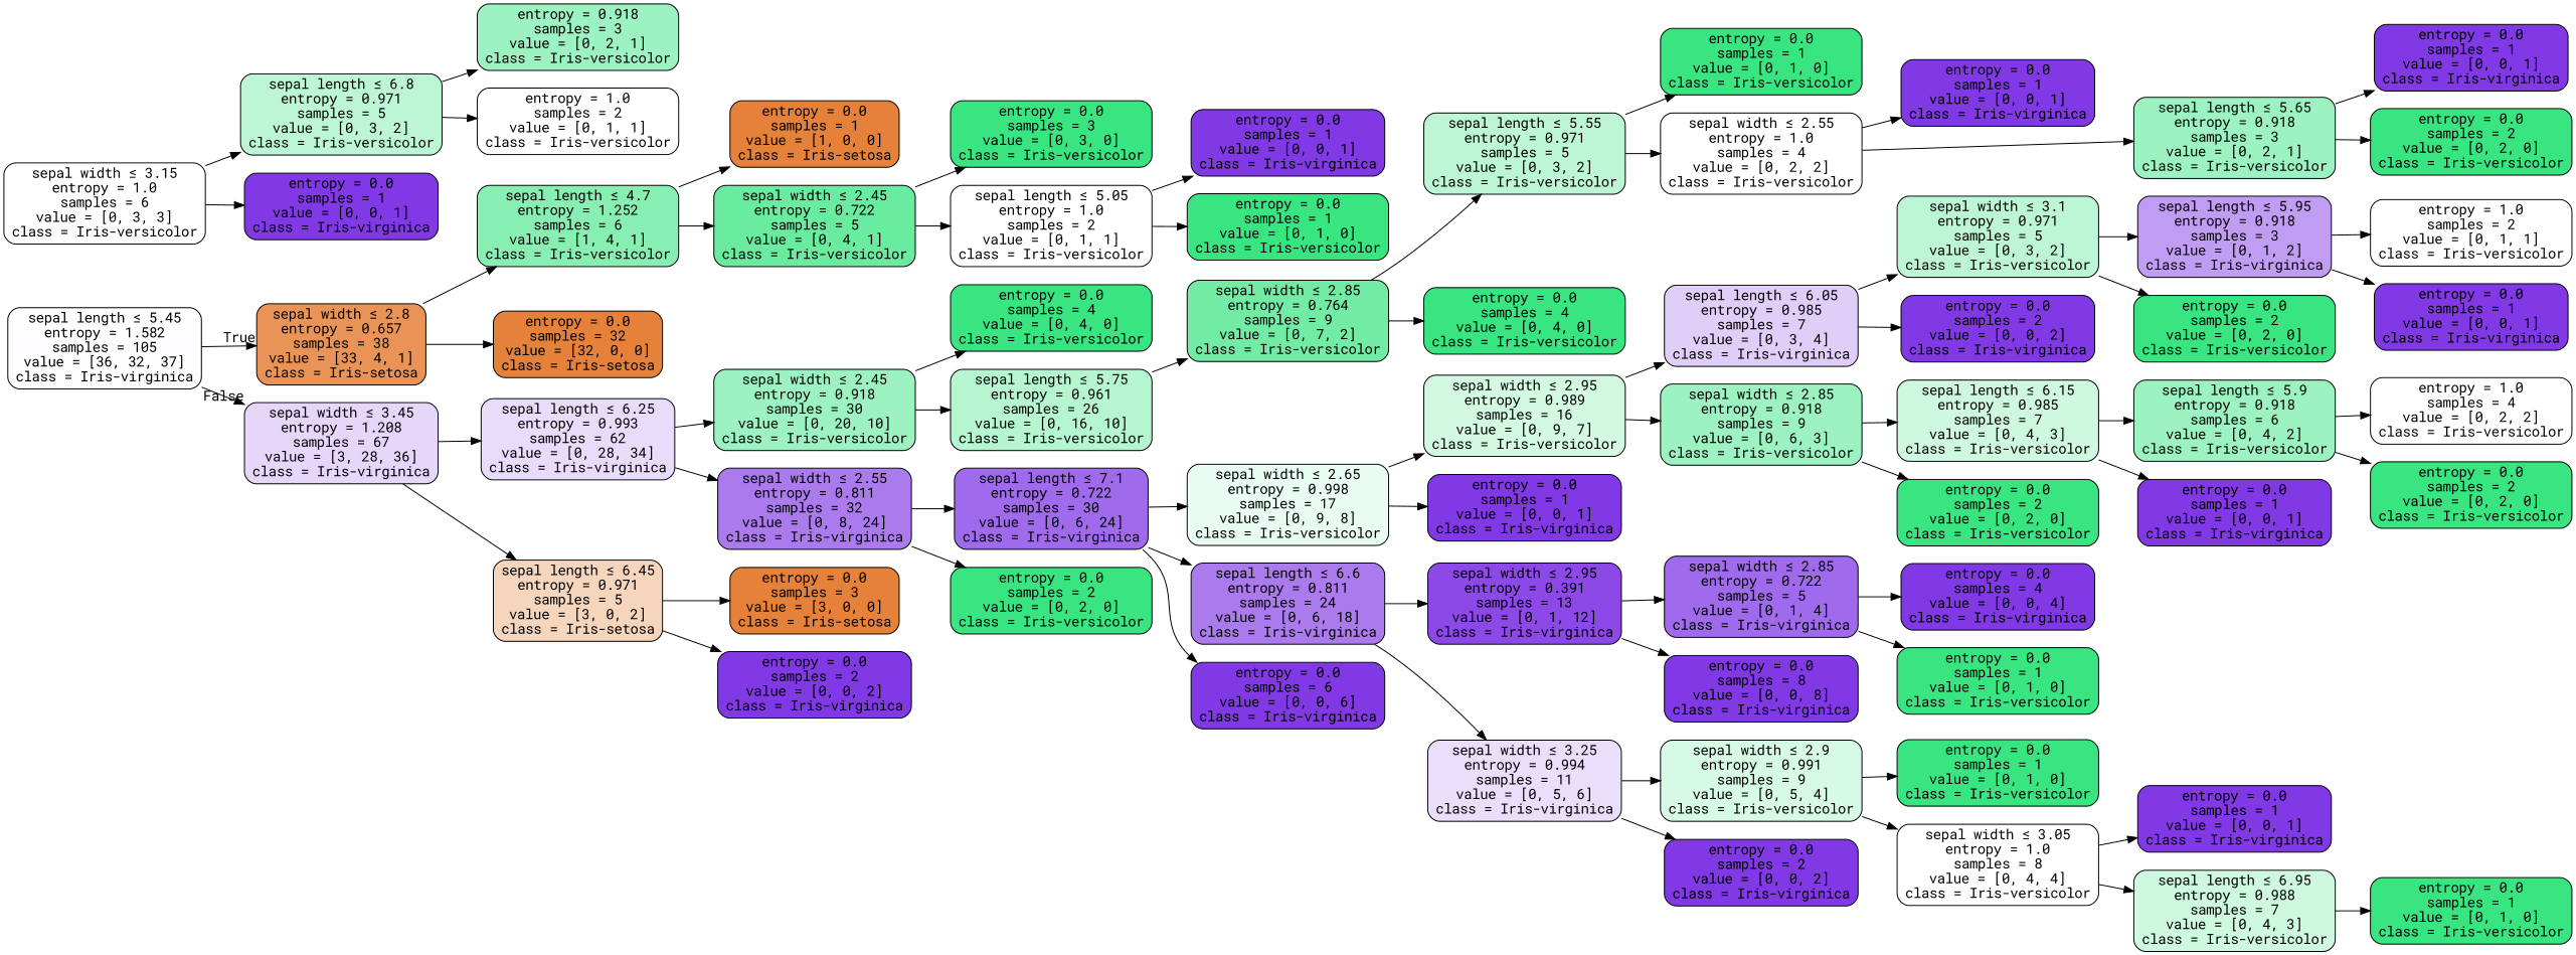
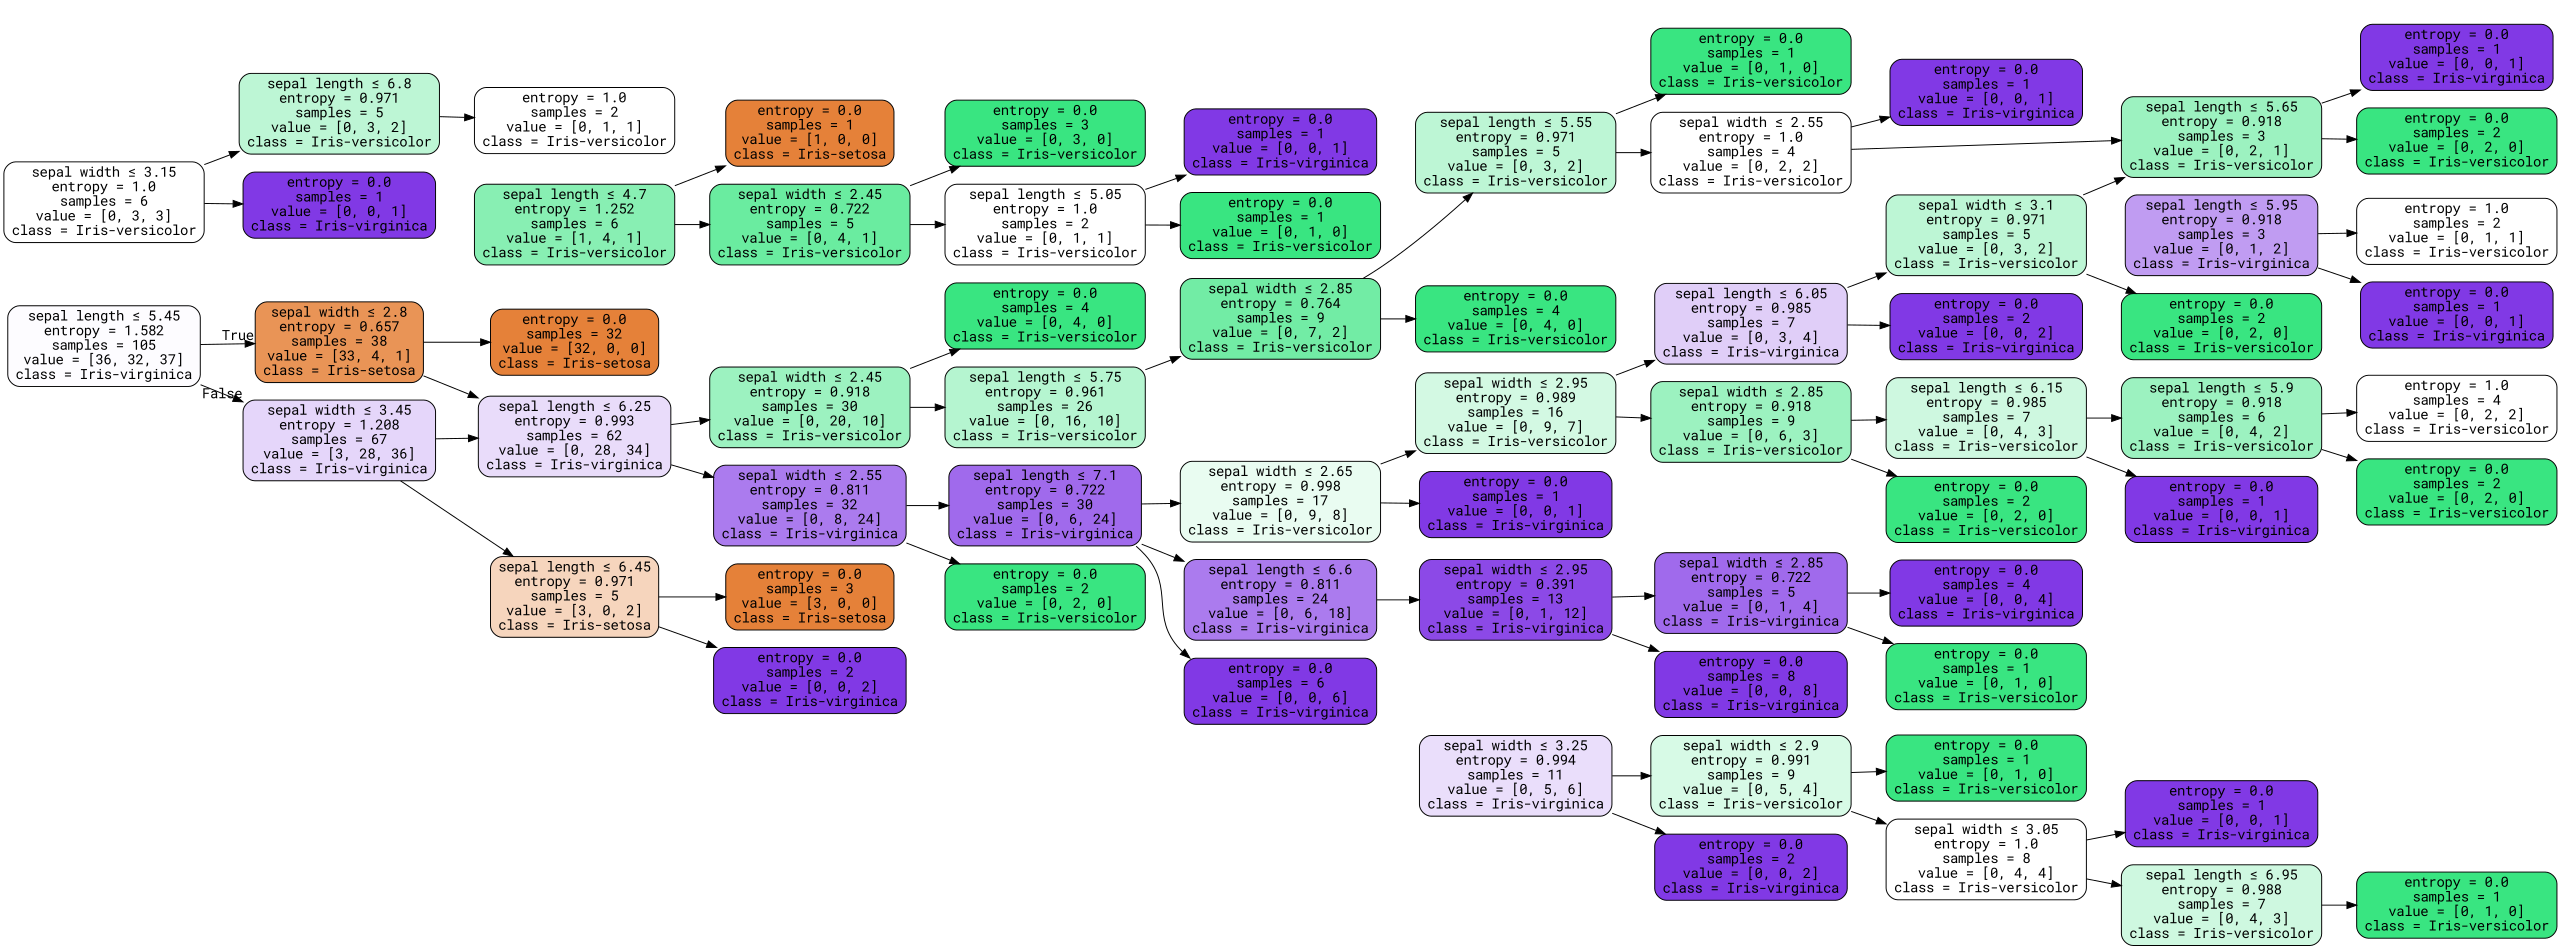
  digraph {
    fontname="Roboto Mono"
    rankdir=LR
    node [color=black fillcolor="#8139e5" fontname="Roboto Mono" shape=box style="filled, rounded"]
    edge [fontname="Roboto Mono"]
    n1 [fillcolor="#fdfcff" label=<sepal length &le; 5.45<br/>entropy = 1.582<br/>samples = 105<br/>value = [36, 32, 37]<br/>class = Iris-virginica>]
    n2 [fillcolor="#e99456" label=<sepal width &le; 2.8<br/>entropy = 0.657<br/>samples = 38<br/>value = [33, 4, 1]<br/>class = Iris-setosa>]
    n3 [fillcolor="#e5d6fa" label=<sepal width &le; 3.45<br/>entropy = 1.208<br/>samples = 67<br/>value = [3, 28, 36]<br/>class = Iris-virginica>]
    n4 [fillcolor="#88efb3" label=<sepal length &le; 4.7<br/>entropy = 1.252<br/>samples = 6<br/>value = [1, 4, 1]<br/>class = Iris-versicolor>]
    n5 [fillcolor="#e58139" label=<entropy = 0.0<br/>samples = 32<br/>value = [32, 0, 0]<br/>class = Iris-setosa>]
    n6 [fillcolor="#e9dcfa" label=<sepal length &le; 6.25<br/>entropy = 0.993<br/>samples = 62<br/>value = [0, 28, 34]<br/>class = Iris-virginica>]
    n7 [fillcolor="#f6d5bd" label=<sepal length &le; 6.45<br/>entropy = 0.971<br/>samples = 5<br/>value = [3, 0, 2]<br/>class = Iris-setosa>]
    n8 [fillcolor="#e58139" label=<entropy = 0.0<br/>samples = 1<br/>value = [1, 0, 0]<br/>class = Iris-setosa>]
    n9 [fillcolor="#6aeca0" label=<sepal width &le; 2.45<br/>entropy = 0.722<br/>samples = 5<br/>value = [0, 4, 1]<br/>class = Iris-versicolor>]
    n10 [fillcolor="#39e581" label=<entropy = 0.0<br/>samples = 3<br/>value = [0, 3, 0]<br/>class = Iris-versicolor>]
    n11 [fillcolor="#ffffff" label=<sepal length &le; 5.05<br/>entropy = 1.0<br/>samples = 2<br/>value = [0, 1, 1]<br/>class = Iris-versicolor>]
    n12 [label=<entropy = 0.0<br/>samples = 1<br/>value = [0, 0, 1]<br/>class = Iris-virginica>]
    n13 [fillcolor="#39e581" label=<entropy = 0.0<br/>samples = 1<br/>value = [0, 1, 0]<br/>class = Iris-versicolor>]
    n14 [fillcolor="#9cf2c0" label=<sepal width &le; 2.45<br/>entropy = 0.918<br/>samples = 30<br/>value = [0, 20, 10]<br/>class = Iris-versicolor>]
    n15 [fillcolor="#ab7bee" label=<sepal width &le; 2.55<br/>entropy = 0.811<br/>samples = 32<br/>value = [0, 8, 24]<br/>class = Iris-virginica>]
    n16 [fillcolor="#e58139" label=<entropy = 0.0<br/>samples = 3<br/>value = [3, 0, 0]<br/>class = Iris-setosa>]
    n17 [label=<entropy = 0.0<br/>samples = 2<br/>value = [0, 0, 2]<br/>class = Iris-virginica>]
    n18 [fillcolor="#39e581" label=<entropy = 0.0<br/>samples = 4<br/>value = [0, 4, 0]<br/>class = Iris-versicolor>]
    n19 [fillcolor="#b5f5d0" label=<sepal length &le; 5.75<br/>entropy = 0.961<br/>samples = 26<br/>value = [0, 16, 10]<br/>class = Iris-versicolor>]
    n20 [fillcolor="#39e581" label=<entropy = 0.0<br/>samples = 2<br/>value = [0, 2, 0]<br/>class = Iris-versicolor>]
    n21 [fillcolor="#a06aec" label=<sepal length &le; 7.1<br/>entropy = 0.722<br/>samples = 30<br/>value = [0, 6, 24]<br/>class = Iris-virginica>]
    n22 [fillcolor="#72eca5" label=<sepal width &le; 2.85<br/>entropy = 0.764<br/>samples = 9<br/>value = [0, 7, 2]<br/>class = Iris-versicolor>]
    n23 [fillcolor="#bdf6d5" label=<sepal length &le; 5.55<br/>entropy = 0.971<br/>samples = 5<br/>value = [0, 3, 2]<br/>class = Iris-versicolor>]
    n24 [fillcolor="#39e581" label=<entropy = 0.0<br/>samples = 4<br/>value = [0, 4, 0]<br/>class = Iris-versicolor>]
    n25 [fillcolor="#e9fcf1" label=<sepal width &le; 2.65<br/>entropy = 0.998<br/>samples = 17<br/>value = [0, 9, 8]<br/>class = Iris-versicolor>]
    n26 [label=<entropy = 0.0<br/>samples = 1<br/>value = [0, 0, 1]<br/>class = Iris-virginica>]
    n27 [fillcolor="#d3f9e3" label=<sepal width &le; 2.95<br/>entropy = 0.989<br/>samples = 16<br/>value = [0, 9, 7]<br/>class = Iris-versicolor>]
    n28 [fillcolor="#39e581" label=<entropy = 0.0<br/>samples = 1<br/>value = [0, 1, 0]<br/>class = Iris-versicolor>]
    n29 [fillcolor="#ffffff" label=<sepal width &le; 2.55<br/>entropy = 1.0<br/>samples = 4<br/>value = [0, 2, 2]<br/>class = Iris-versicolor>]
    n30 [label=<entropy = 0.0<br/>samples = 1<br/>value = [0, 0, 1]<br/>class = Iris-virginica>]
    n31 [fillcolor="#9cf2c0" label=<sepal length &le; 5.65<br/>entropy = 0.918<br/>samples = 3<br/>value = [0, 2, 1]<br/>class = Iris-versicolor>]
    n32 [label=<entropy = 0.0<br/>samples = 1<br/>value = [0, 0, 1]<br/>class = Iris-virginica>]
    n33 [fillcolor="#39e581" label=<entropy = 0.0<br/>samples = 2<br/>value = [0, 2, 0]<br/>class = Iris-versicolor>]
    n34 [fillcolor="#9cf2c0" label=<sepal width &le; 2.85<br/>entropy = 0.918<br/>samples = 9<br/>value = [0, 6, 3]<br/>class = Iris-versicolor>]
    n35 [fillcolor="#e0cef8" label=<sepal length &le; 6.05<br/>entropy = 0.985<br/>samples = 7<br/>value = [0, 3, 4]<br/>class = Iris-virginica>]
    n36 [fillcolor="#cef8e0" label=<sepal length &le; 6.15<br/>entropy = 0.985<br/>samples = 7<br/>value = [0, 4, 3]<br/>class = Iris-versicolor>]
    n37 [fillcolor="#39e581" label=<entropy = 0.0<br/>samples = 2<br/>value = [0, 2, 0]<br/>class = Iris-versicolor>]
    n38 [fillcolor="#bdf6d5" label=<sepal width &le; 3.1<br/>entropy = 0.971<br/>samples = 5<br/>value = [0, 3, 2]<br/>class = Iris-versicolor>]
    n39 [label=<entropy = 0.0<br/>samples = 2<br/>value = [0, 0, 2]<br/>class = Iris-virginica>]
    n40 [fillcolor="#9cf2c0" label=<sepal length &le; 5.9<br/>entropy = 0.918<br/>samples = 6<br/>value = [0, 4, 2]<br/>class = Iris-versicolor>]
    n41 [label=<entropy = 0.0<br/>samples = 1<br/>value = [0, 0, 1]<br/>class = Iris-virginica>]
    n42 [fillcolor="#ffffff" label=<entropy = 1.0<br/>samples = 4<br/>value = [0, 2, 2]<br/>class = Iris-versicolor>]
    n43 [fillcolor="#39e581" label=<entropy = 0.0<br/>samples = 2<br/>value = [0, 2, 0]<br/>class = Iris-versicolor>]
    n44 [fillcolor="#c09cf2" label=<sepal length &le; 5.95<br/>entropy = 0.918<br/>samples = 3<br/>value = [0, 1, 2]<br/>class = Iris-virginica>]
    n45 [fillcolor="#39e581" label=<entropy = 0.0<br/>samples = 2<br/>value = [0, 2, 0]<br/>class = Iris-versicolor>]
    n46 [fillcolor="#ffffff" label=<entropy = 1.0<br/>samples = 2<br/>value = [0, 1, 1]<br/>class = Iris-versicolor>]
    n47 [label=<entropy = 0.0<br/>samples = 1<br/>value = [0, 0, 1]<br/>class = Iris-virginica>]
    n48 [fillcolor="#ab7bee" label=<sepal length &le; 6.6<br/>entropy = 0.811<br/>samples = 24<br/>value = [0, 6, 18]<br/>class = Iris-virginica>]
    n49 [label=<entropy = 0.0<br/>samples = 6<br/>value = [0, 0, 6]<br/>class = Iris-virginica>]
    n50 [fillcolor="#8c49e7" label=<sepal width &le; 2.95<br/>entropy = 0.391<br/>samples = 13<br/>value = [0, 1, 12]<br/>class = Iris-virginica>]
    n51 [fillcolor="#eadefb" label=<sepal width &le; 3.25<br/>entropy = 0.994<br/>samples = 11<br/>value = [0, 5, 6]<br/>class = Iris-virginica>]
    n52 [fillcolor="#a06aec" label=<sepal width &le; 2.85<br/>entropy = 0.722<br/>samples = 5<br/>value = [0, 1, 4]<br/>class = Iris-virginica>]
    n53 [label=<entropy = 0.0<br/>samples = 8<br/>value = [0, 0, 8]<br/>class = Iris-virginica>]
    n54 [fillcolor="#d7fae6" label=<sepal width &le; 2.9<br/>entropy = 0.991<br/>samples = 9<br/>value = [0, 5, 4]<br/>class = Iris-versicolor>]
    n55 [label=<entropy = 0.0<br/>samples = 2<br/>value = [0, 0, 2]<br/>class = Iris-virginica>]
    n56 [label=<entropy = 0.0<br/>samples = 4<br/>value = [0, 0, 4]<br/>class = Iris-virginica>]
    n57 [fillcolor="#39e581" label=<entropy = 0.0<br/>samples = 1<br/>value = [0, 1, 0]<br/>class = Iris-versicolor>]
    n58 [fillcolor="#39e581" label=<entropy = 0.0<br/>samples = 1<br/>value = [0, 1, 0]<br/>class = Iris-versicolor>]
    n59 [fillcolor="#ffffff" label=<sepal width &le; 3.05<br/>entropy = 1.0<br/>samples = 8<br/>value = [0, 4, 4]<br/>class = Iris-versicolor>]
    n60 [label=<entropy = 0.0<br/>samples = 1<br/>value = [0, 0, 1]<br/>class = Iris-virginica>]
    n61 [fillcolor="#cef8e0" label=<sepal length &le; 6.95<br/>entropy = 0.988<br/>samples = 7<br/>value = [0, 4, 3]<br/>class = Iris-versicolor>]
    n62 [fillcolor="#39e581" label=<entropy = 0.0<br/>samples = 1<br/>value = [0, 1, 0]<br/>class = Iris-versicolor>]
    n63 [fillcolor="#ffffff" label=<sepal width &le; 3.15<br/>entropy = 1.0<br/>samples = 6<br/>value = [0, 3, 3]<br/>class = Iris-versicolor>]
    n64 [fillcolor="#bdf6d5" label=<sepal length &le; 6.8<br/>entropy = 0.971<br/>samples = 5<br/>value = [0, 3, 2]<br/>class = Iris-versicolor>]
    n65 [label=<entropy = 0.0<br/>samples = 1<br/>value = [0, 0, 1]<br/>class = Iris-virginica>]
-   n66 [fillcolor="#9cf2c0" label=<entropy = 0.918<br/>samples = 3<br/>value = [0, 2, 1]<br/>class = Iris-versicolor>]
    n67 [fillcolor="#ffffff" label=<entropy = 1.0<br/>samples = 2<br/>value = [0, 1, 1]<br/>class = Iris-versicolor>]
    n1 -> n2 [headlabel=True labelangle=45 labeldistance=2.5]
    n1 -> n3 [headlabel=False labelangle=-45 labeldistance=2.5]
-   n2 -> n4
+   n2 -> n6
    n2 -> n5
    n3 -> n6
    n3 -> n7
    n4 -> n8
    n4 -> n9
    n6 -> n14
    n6 -> n15
    n7 -> n16
    n7 -> n17
    n9 -> n10
    n9 -> n11
    n11 -> n12
    n11 -> n13
    n14 -> n18
    n14 -> n19
    n15 -> n20
    n15 -> n21
    n19 -> n22
    n21 -> n25
    n21 -> n48
    n21 -> n49
    n22 -> n23
    n22 -> n24
    n23 -> n28
    n23 -> n29
    n25 -> n26
    n25 -> n27
    n27 -> n34
    n27 -> n35
    n29 -> n30
    n29 -> n31
    n31 -> n32
    n31 -> n33
    n34 -> n36
    n34 -> n37
    n35 -> n38
    n35 -> n39
    n36 -> n40
    n36 -> n41
-   n38 -> n44
+   n38 -> n31
    n38 -> n45
    n40 -> n42
    n40 -> n43
    n44 -> n46
    n44 -> n47
    n48 -> n50
-   n48 -> n51
    n50 -> n52
    n50 -> n53
    n51 -> n54
    n51 -> n55
    n52 -> n56
    n52 -> n57
    n54 -> n58
    n54 -> n59
    n59 -> n60
    n59 -> n61
    n61 -> n62
    n63 -> n64
    n63 -> n65
-   n64 -> n66
    n64 -> n67
  }
